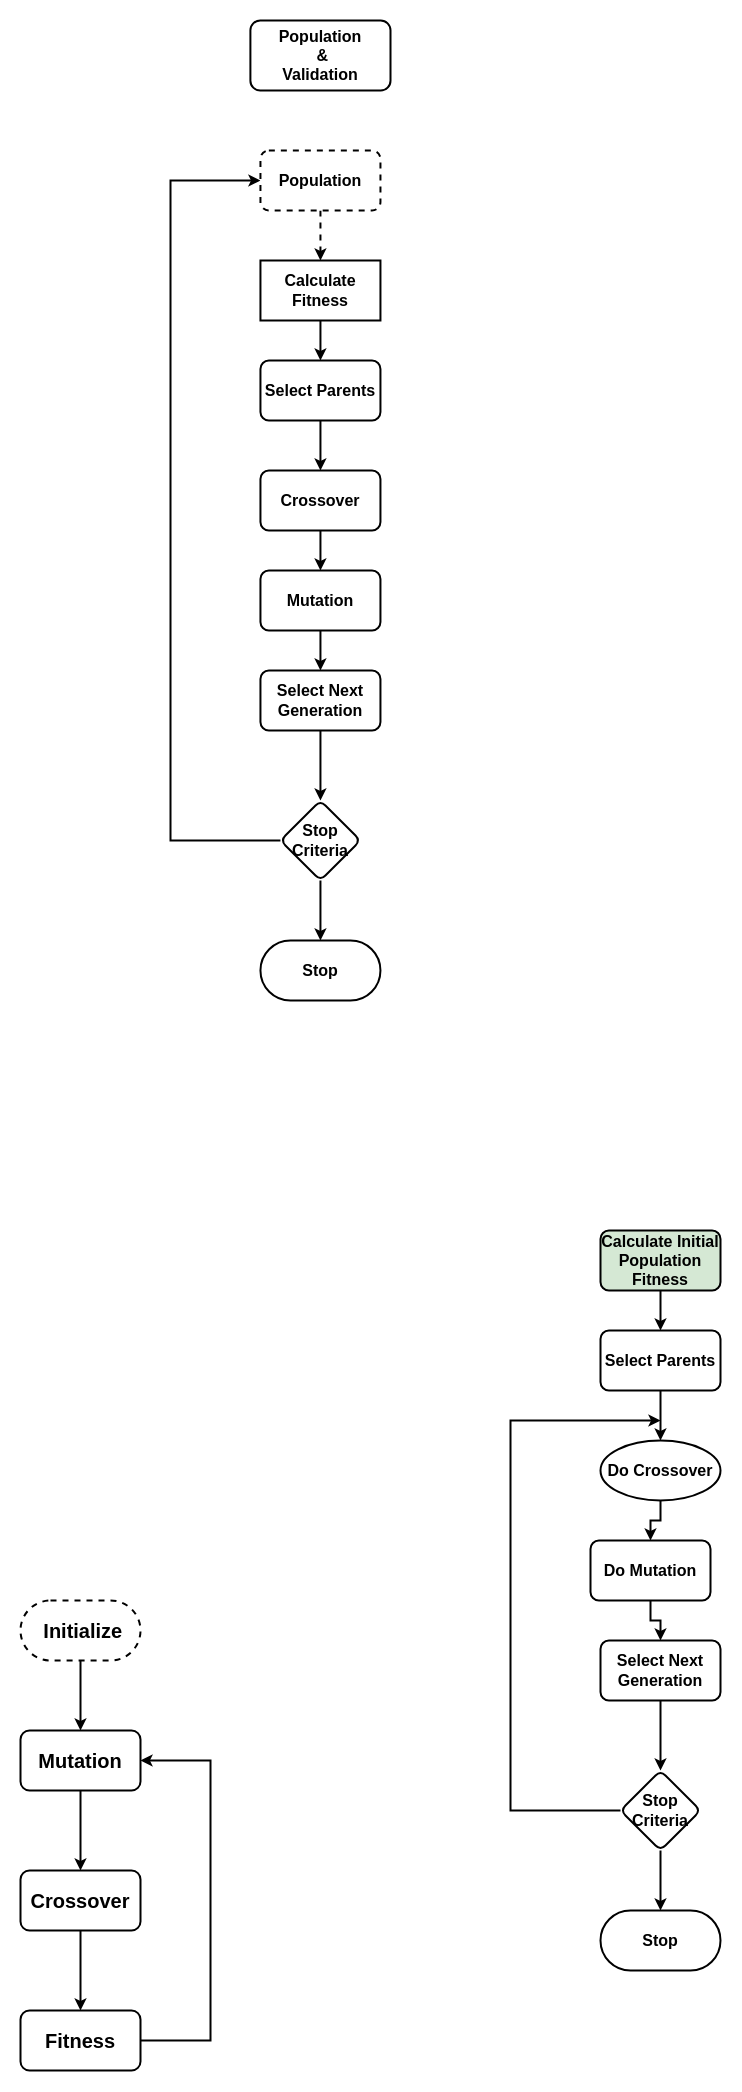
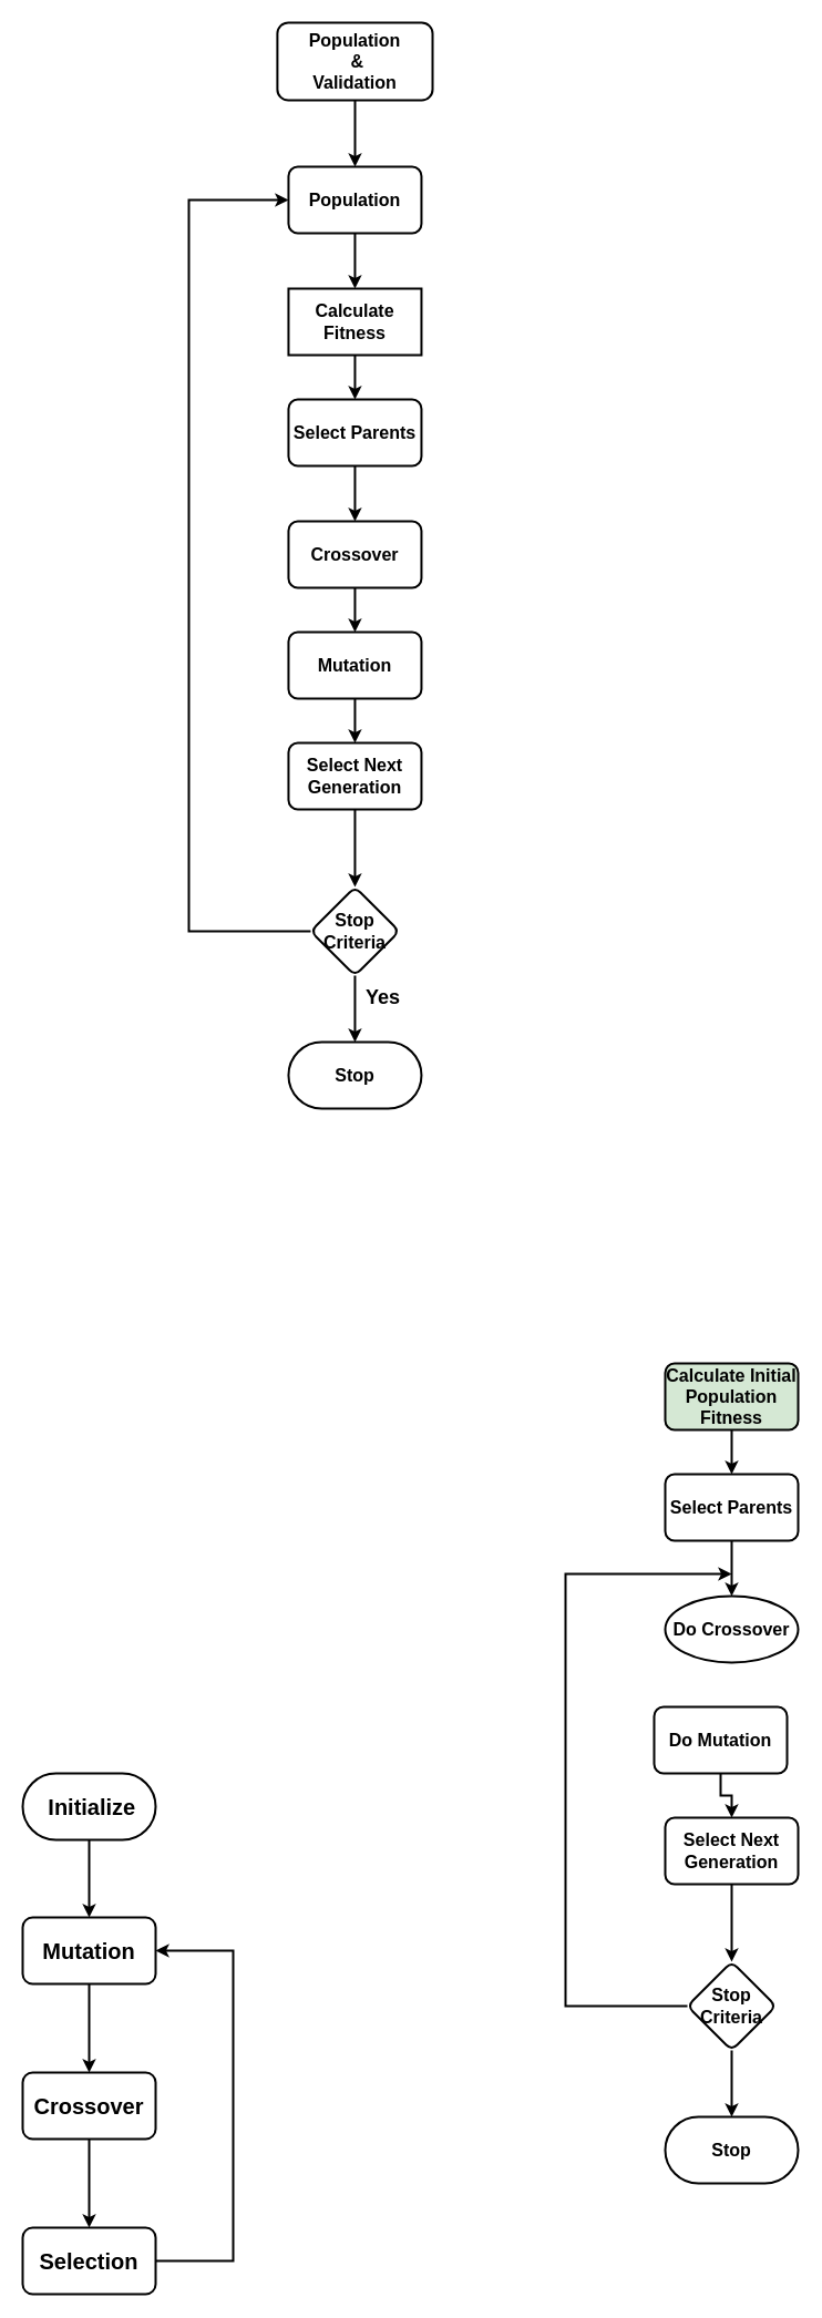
  <mxCell id="0" />
  <mxCell id="1" parent="0" />
  <mxCell id="2" style="edgeStyle=orthogonalEdgeStyle;rounded=0;orthogonalLoop=1;jettySize=auto;html=1;entryX=0.5;entryY=0;entryDx=0;entryDy=0;strokeWidth=2;fontSize=20;fontStyle=1" parent="1" source="3" target="5" edge="1"><mxGeometry relative="1" as="geometry" /></mxCell>
- <mxCell id="3" value="&amp;nbsp;Initialize" style="rounded=1;whiteSpace=wrap;html=1;strokeWidth=2;fontSize=20;fontStyle=1;arcSize=50;dashed=1;" parent="1" vertex="1"><mxGeometry x="20" y="1600" width="120" height="60" as="geometry" /></mxCell>
+ <mxCell id="3" value="&amp;nbsp;Initialize" style="rounded=1;whiteSpace=wrap;html=1;strokeWidth=2;fontSize=20;fontStyle=1;arcSize=50;" parent="1" vertex="1"><mxGeometry x="20" y="1600" width="120" height="60" as="geometry" /></mxCell>
  <mxCell id="4" value="" style="edgeStyle=orthogonalEdgeStyle;rounded=0;orthogonalLoop=1;jettySize=auto;html=1;strokeWidth=2;fontSize=20;fontStyle=1" parent="1" source="5" target="7" edge="1"><mxGeometry relative="1" as="geometry" /></mxCell>
  <mxCell id="5" value="Mutation" style="rounded=1;whiteSpace=wrap;html=1;strokeWidth=2;fontSize=20;fontStyle=1" parent="1" vertex="1"><mxGeometry x="20" y="1730" width="120" height="60" as="geometry" /></mxCell>
  <mxCell id="6" value="" style="edgeStyle=orthogonalEdgeStyle;rounded=0;orthogonalLoop=1;jettySize=auto;html=1;strokeWidth=2;fontSize=20;fontStyle=1" parent="1" source="7" target="9" edge="1"><mxGeometry relative="1" as="geometry" /></mxCell>
  <mxCell id="7" value="Crossover" style="whiteSpace=wrap;html=1;rounded=1;strokeWidth=2;fontSize=20;fontStyle=1" parent="1" vertex="1"><mxGeometry x="20" y="1870" width="120" height="60" as="geometry" /></mxCell>
  <mxCell id="8" style="edgeStyle=orthogonalEdgeStyle;rounded=0;orthogonalLoop=1;jettySize=auto;html=1;exitX=1;exitY=0.5;exitDx=0;exitDy=0;entryX=1;entryY=0.5;entryDx=0;entryDy=0;strokeWidth=2;fontSize=20;fontStyle=1" parent="1" source="9" target="5" edge="1"><mxGeometry relative="1" as="geometry"><Array as="points"><mxPoint x="210" y="2040" /><mxPoint x="210" y="1760" /></Array></mxGeometry></mxCell>
- <mxCell id="9" value="Fitness" style="whiteSpace=wrap;html=1;rounded=1;strokeWidth=2;fontSize=20;fontStyle=1" parent="1" vertex="1"><mxGeometry x="20" y="2010" width="120" height="60" as="geometry" /></mxCell>
+ <mxCell id="9" value="Selection" style="whiteSpace=wrap;html=1;rounded=1;strokeWidth=2;fontSize=20;fontStyle=1" parent="1" vertex="1"><mxGeometry x="20" y="2010" width="120" height="60" as="geometry" /></mxCell>
  <mxCell id="10" value="" style="edgeStyle=orthogonalEdgeStyle;rounded=0;orthogonalLoop=1;jettySize=auto;html=1;fontSize=16;fontStyle=1;strokeWidth=2;" parent="1" source="11" target="13" edge="1"><mxGeometry relative="1" as="geometry" /></mxCell>
  <mxCell id="11" value="Calculate Initial Population Fitness" style="whiteSpace=wrap;html=1;rounded=1;arcSize=14;fontSize=16;fontStyle=1;strokeWidth=2;fillColor=#d5e8d4;" parent="1" vertex="1"><mxGeometry x="600" y="1230" width="120" height="60" as="geometry" /></mxCell>
  <mxCell id="12" value="" style="edgeStyle=orthogonalEdgeStyle;rounded=0;orthogonalLoop=1;jettySize=auto;html=1;fontSize=16;fontStyle=1;strokeWidth=2;" parent="1" source="13" target="15" edge="1"><mxGeometry relative="1" as="geometry" /></mxCell>
  <mxCell id="13" value="Select Parents" style="whiteSpace=wrap;html=1;rounded=1;arcSize=14;fontSize=16;fontStyle=1;strokeWidth=2;" parent="1" vertex="1"><mxGeometry x="600" y="1330" width="120" height="60" as="geometry" /></mxCell>
- <mxCell id="14" value="" style="edgeStyle=orthogonalEdgeStyle;rounded=0;orthogonalLoop=1;jettySize=auto;html=1;fontSize=16;fontStyle=1;strokeWidth=2;" parent="1" source="15" target="17" edge="1"><mxGeometry relative="1" as="geometry" /></mxCell>
  <mxCell id="15" value="Do Crossover" style="ellipse;whiteSpace=wrap;html=1;arcSize=14;fontSize=16;fontStyle=1;strokeWidth=2;" parent="1" vertex="1"><mxGeometry x="600" y="1440" width="120" height="60" as="geometry" /></mxCell>
  <mxCell id="16" value="" style="edgeStyle=orthogonalEdgeStyle;rounded=0;orthogonalLoop=1;jettySize=auto;html=1;fontSize=16;fontStyle=1;strokeWidth=2;" parent="1" source="17" target="19" edge="1"><mxGeometry relative="1" as="geometry" /></mxCell>
  <mxCell id="17" value="Do Mutation" style="whiteSpace=wrap;html=1;rounded=1;arcSize=14;fontSize=16;fontStyle=1;strokeWidth=2;" parent="1" vertex="1"><mxGeometry x="590" y="1540" width="120" height="60" as="geometry" /></mxCell>
  <mxCell id="18" value="" style="edgeStyle=orthogonalEdgeStyle;rounded=0;orthogonalLoop=1;jettySize=auto;html=1;fontSize=16;fontStyle=1;strokeWidth=2;" parent="1" source="19" target="22" edge="1"><mxGeometry relative="1" as="geometry" /></mxCell>
  <mxCell id="19" value="Select Next Generation" style="whiteSpace=wrap;html=1;rounded=1;arcSize=14;fontSize=16;fontStyle=1;strokeWidth=2;" parent="1" vertex="1"><mxGeometry x="600" y="1640" width="120" height="60" as="geometry" /></mxCell>
  <mxCell id="20" style="edgeStyle=orthogonalEdgeStyle;rounded=0;orthogonalLoop=1;jettySize=auto;html=1;exitX=0;exitY=0.5;exitDx=0;exitDy=0;fontSize=16;fontStyle=1;strokeWidth=2;" parent="1" source="22" edge="1"><mxGeometry relative="1" as="geometry"><mxPoint x="660" y="1420" as="targetPoint" /><Array as="points"><mxPoint x="510" y="1810" /><mxPoint x="510" y="1420" /></Array></mxGeometry></mxCell>
  <mxCell id="21" value="" style="edgeStyle=orthogonalEdgeStyle;rounded=0;orthogonalLoop=1;jettySize=auto;html=1;fontSize=16;fontStyle=1;strokeWidth=2;" parent="1" source="22" target="23" edge="1"><mxGeometry relative="1" as="geometry" /></mxCell>
  <mxCell id="22" value="Stop Criteria" style="rhombus;whiteSpace=wrap;html=1;rounded=1;arcSize=14;fontSize=16;fontStyle=1;strokeWidth=2;" parent="1" vertex="1"><mxGeometry x="620" y="1770" width="80" height="80" as="geometry" /></mxCell>
  <mxCell id="23" value="Stop" style="whiteSpace=wrap;html=1;rounded=1;arcSize=50;fontSize=16;fontStyle=1;strokeWidth=2;" parent="1" vertex="1"><mxGeometry x="600" y="1910" width="120" height="60" as="geometry" /></mxCell>
+ <mxCell id="24" value="" style="edgeStyle=orthogonalEdgeStyle;rounded=0;orthogonalLoop=1;jettySize=auto;html=1;strokeWidth=2;" edge="1" parent="1" source="25" target="41"><mxGeometry relative="1" as="geometry" /></mxCell>
  <mxCell id="25" value="Population&lt;br&gt;&amp;nbsp;&amp;amp; &lt;br&gt;Validation" style="rounded=1;whiteSpace=wrap;html=1;arcSize=14;fontSize=16;fontStyle=1;strokeWidth=2;" vertex="1" parent="1"><mxGeometry x="249.9" y="20" width="140.1" height="70" as="geometry" /></mxCell>
  <mxCell id="26" value="" style="edgeStyle=orthogonalEdgeStyle;rounded=0;orthogonalLoop=1;jettySize=auto;html=1;fontSize=16;fontStyle=1;strokeWidth=2;" edge="1" source="27" target="29" parent="1"><mxGeometry relative="1" as="geometry" /></mxCell>
  <mxCell id="27" value="Calculate Fitness" style="whiteSpace=wrap;html=1;arcSize=14;fontSize=16;fontStyle=1;strokeWidth=2;rounded=0;" vertex="1" parent="1"><mxGeometry x="259.95" y="260" width="120" height="60" as="geometry" /></mxCell>
  <mxCell id="28" value="" style="edgeStyle=orthogonalEdgeStyle;rounded=0;orthogonalLoop=1;jettySize=auto;html=1;fontSize=16;fontStyle=1;strokeWidth=2;" edge="1" source="29" target="31" parent="1"><mxGeometry relative="1" as="geometry" /></mxCell>
  <mxCell id="29" value="Select Parents" style="whiteSpace=wrap;html=1;rounded=1;arcSize=14;fontSize=16;fontStyle=1;strokeWidth=2;" vertex="1" parent="1"><mxGeometry x="259.95" y="360" width="120" height="60" as="geometry" /></mxCell>
  <mxCell id="30" value="" style="edgeStyle=orthogonalEdgeStyle;rounded=0;orthogonalLoop=1;jettySize=auto;html=1;fontSize=16;fontStyle=1;strokeWidth=2;" edge="1" source="31" target="33" parent="1"><mxGeometry relative="1" as="geometry" /></mxCell>
  <mxCell id="31" value="Crossover" style="whiteSpace=wrap;html=1;rounded=1;arcSize=14;fontSize=16;fontStyle=1;strokeWidth=2;" vertex="1" parent="1"><mxGeometry x="259.95" y="470" width="120" height="60" as="geometry" /></mxCell>
  <mxCell id="32" value="" style="edgeStyle=orthogonalEdgeStyle;rounded=0;orthogonalLoop=1;jettySize=auto;html=1;fontSize=16;fontStyle=1;strokeWidth=2;" edge="1" source="33" target="35" parent="1"><mxGeometry relative="1" as="geometry" /></mxCell>
  <mxCell id="33" value="Mutation" style="whiteSpace=wrap;html=1;rounded=1;arcSize=14;fontSize=16;fontStyle=1;strokeWidth=2;" vertex="1" parent="1"><mxGeometry x="259.95" y="570" width="120" height="60" as="geometry" /></mxCell>
  <mxCell id="34" value="" style="edgeStyle=orthogonalEdgeStyle;rounded=0;orthogonalLoop=1;jettySize=auto;html=1;fontSize=16;fontStyle=1;strokeWidth=2;" edge="1" source="35" target="38" parent="1"><mxGeometry relative="1" as="geometry" /></mxCell>
  <mxCell id="35" value="Select Next Generation" style="whiteSpace=wrap;html=1;rounded=1;arcSize=14;fontSize=16;fontStyle=1;strokeWidth=2;" vertex="1" parent="1"><mxGeometry x="259.95" y="670" width="120" height="60" as="geometry" /></mxCell>
  <mxCell id="36" style="edgeStyle=orthogonalEdgeStyle;rounded=0;orthogonalLoop=1;jettySize=auto;html=1;exitX=0;exitY=0.5;exitDx=0;exitDy=0;fontSize=16;fontStyle=1;strokeWidth=2;entryX=0;entryY=0.5;entryDx=0;entryDy=0;" edge="1" source="38" parent="1" target="41"><mxGeometry relative="1" as="geometry"><mxPoint x="319.95" y="450" as="targetPoint" /><Array as="points"><mxPoint x="170" y="840" /><mxPoint x="170" y="180" /></Array></mxGeometry></mxCell>
  <mxCell id="37" value="" style="edgeStyle=orthogonalEdgeStyle;rounded=0;orthogonalLoop=1;jettySize=auto;html=1;fontSize=16;fontStyle=1;strokeWidth=2;" edge="1" source="38" target="39" parent="1"><mxGeometry relative="1" as="geometry" /></mxCell>
  <mxCell id="38" value="Stop Criteria" style="rhombus;whiteSpace=wrap;html=1;rounded=1;arcSize=14;fontSize=16;fontStyle=1;strokeWidth=2;" vertex="1" parent="1"><mxGeometry x="279.95" y="800" width="80" height="80" as="geometry" /></mxCell>
  <mxCell id="39" value="Stop" style="whiteSpace=wrap;html=1;rounded=1;arcSize=50;fontSize=16;fontStyle=1;strokeWidth=2;" vertex="1" parent="1"><mxGeometry x="259.95" y="940" width="120" height="60" as="geometry" /></mxCell>
- <mxCell id="40" style="edgeStyle=orthogonalEdgeStyle;rounded=0;orthogonalLoop=1;jettySize=auto;html=1;exitX=0.5;exitY=1;exitDx=0;exitDy=0;entryX=0.5;entryY=0;entryDx=0;entryDy=0;fontSize=13;strokeWidth=2;dashed=1;" edge="1" parent="1" source="41" target="27"><mxGeometry relative="1" as="geometry" /></mxCell>
- <mxCell id="41" value="Population" style="whiteSpace=wrap;html=1;fontSize=16;rounded=1;arcSize=14;fontStyle=1;strokeWidth=2;dashed=1;" vertex="1" parent="1"><mxGeometry x="259.95" y="150" width="120" height="60" as="geometry" /></mxCell>
+ <mxCell id="40" style="edgeStyle=orthogonalEdgeStyle;rounded=0;orthogonalLoop=1;jettySize=auto;html=1;exitX=0.5;exitY=1;exitDx=0;exitDy=0;entryX=0.5;entryY=0;entryDx=0;entryDy=0;fontSize=13;strokeWidth=2;" edge="1" parent="1" source="41" target="27"><mxGeometry relative="1" as="geometry" /></mxCell>
+ <mxCell id="41" value="Population" style="whiteSpace=wrap;html=1;fontSize=16;rounded=1;arcSize=14;fontStyle=1;strokeWidth=2;" vertex="1" parent="1"><mxGeometry x="259.95" y="150" width="120" height="60" as="geometry" /></mxCell>
+ <mxCell id="42" value="Yes" style="text;html=1;align=center;verticalAlign=middle;resizable=0;points=[];autosize=1;strokeColor=none;fillColor=none;fontStyle=1;fontSize=18;" vertex="1" parent="1"><mxGeometry x="320" y="880" width="50" height="40" as="geometry" /></mxCell>
